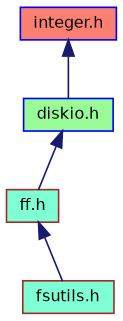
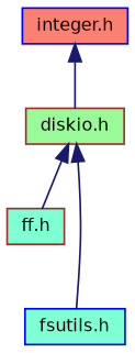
  digraph {
    node [color=blue fillcolor=aquamarine fontname=Helvetica fontsize=10 shape=record style=filled]
    edge [color=midnightblue dir=back fontname=Helvetica fontsize=10 labelfontname=Helvetica labelfontsize=10 style=solid]
    n1 [fillcolor=salmon fontcolor=black height=0.2 label="integer.h" width=0.4]
-   n2 [fillcolor=palegreen height=0.2 label="diskio.h" width=0.4]
+   n2 [color=brown fillcolor=palegreen height=0.2 label="diskio.h" width=0.4]
    n3 [color=brown height=0.2 label="ff.h" width=0.4]
-   n4 [color=brown height=0.2 label="fsutils.h" width=0.4]
+   n4 [height=0.2 label="fsutils.h" width=0.4]
    n1 -> n2
    n2 -> n3
-   n3 -> n4
+   n2 -> n4
  }
